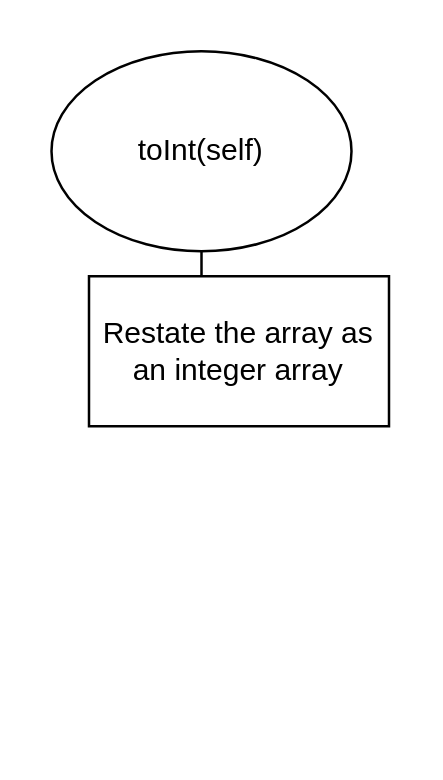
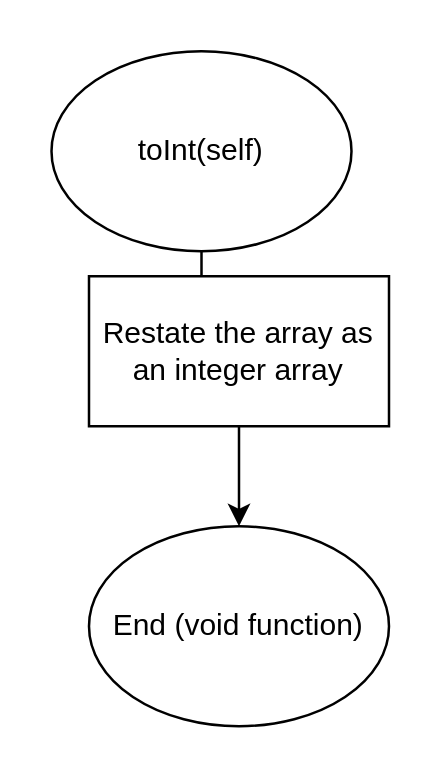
  <mxCell id="0" />
  <mxCell id="1" parent="0" />
  <mxCell id="2" value="" style="edgeStyle=orthogonalEdgeStyle;rounded=0;orthogonalLoop=1;jettySize=auto;html=1;" edge="1" parent="1" source="3" target="5"><mxGeometry relative="1" as="geometry" /></mxCell>
  <mxCell id="3" value="toInt(self)" style="ellipse;whiteSpace=wrap;html=1;" vertex="1" parent="1"><mxGeometry x="20" y="20" width="120" height="80" as="geometry" /></mxCell>
+ <mxCell id="4" value="" style="edgeStyle=orthogonalEdgeStyle;rounded=0;orthogonalLoop=1;jettySize=auto;html=1;" edge="1" parent="1" source="5" target="6"><mxGeometry relative="1" as="geometry" /></mxCell>
  <mxCell id="5" value="Restate the array as an integer array" style="whiteSpace=wrap;html=1;" vertex="1" parent="1"><mxGeometry x="35" y="110" width="120" height="60" as="geometry" /></mxCell>
+ <mxCell id="6" value="End (void function)" style="ellipse;whiteSpace=wrap;html=1;" vertex="1" parent="1"><mxGeometry x="35" y="210" width="120" height="80" as="geometry" /></mxCell>
